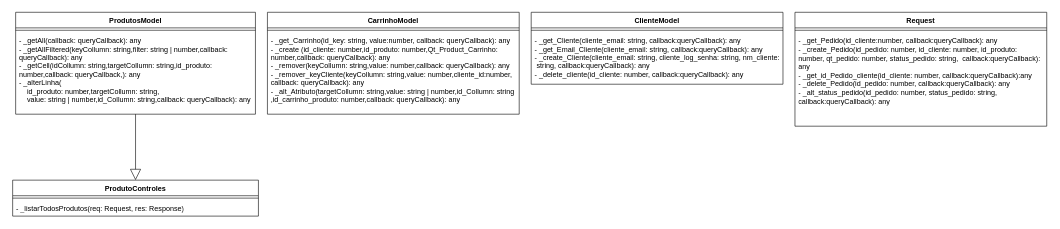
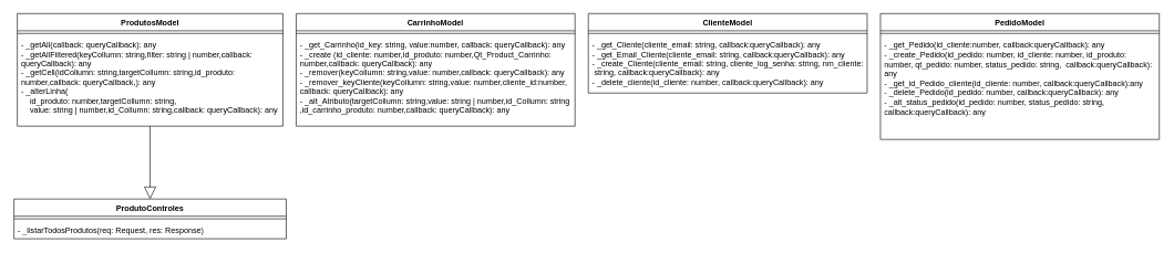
  <mxCell id="0" />
  <mxCell id="1" parent="0" />
  <mxCell id="2" value="ProdutosModel" style="swimlane;fontStyle=1;align=center;verticalAlign=top;childLayout=stackLayout;horizontal=1;startSize=26;horizontalStack=0;resizeParent=1;resizeLast=0;collapsible=1;marginBottom=0;rounded=0;shadow=0;strokeWidth=1;" parent="1" vertex="1"><mxGeometry x="25" y="20" width="400" height="170" as="geometry"><mxRectangle x="130" y="380" width="160" height="26" as="alternateBounds" /></mxGeometry></mxCell>
  <mxCell id="3" value="" style="line;html=1;strokeWidth=1;align=left;verticalAlign=middle;spacingTop=-1;spacingLeft=3;spacingRight=3;rotatable=0;labelPosition=right;points=[];portConstraint=eastwest;" parent="2" vertex="1"><mxGeometry y="26" width="400" height="8" as="geometry" /></mxCell>
  <mxCell id="4" value="- _getAll(callback: queryCallback): any&#10;- _getAllFiltered(keyCollumn: string,filter: string | number,callback: &#10;queryCallback): any&#10;- _getCell(idCollumn: string,targetCollumn: string,id_produto: &#10;number,callback: queryCallback,): any&#10;- _alterLinha(&#10;    id_produto: number,targetCollumn: string,&#10;    value: string | number,id_Collumn: string,callback: queryCallback): any" style="text;align=left;verticalAlign=top;spacingLeft=4;spacingRight=4;overflow=hidden;rotatable=0;points=[[0,0.5],[1,0.5]];portConstraint=eastwest;fontStyle=0" parent="2" vertex="1"><mxGeometry y="34" width="400" height="136" as="geometry" /></mxCell>
  <mxCell id="5" value=" CarrinhoModel " style="swimlane;fontStyle=1;align=center;verticalAlign=top;childLayout=stackLayout;horizontal=1;startSize=26;horizontalStack=0;resizeParent=1;resizeLast=0;collapsible=1;marginBottom=0;rounded=0;shadow=0;strokeWidth=1;" parent="1" vertex="1"><mxGeometry x="445" y="20" width="420" height="170" as="geometry"><mxRectangle x="130" y="380" width="160" height="26" as="alternateBounds" /></mxGeometry></mxCell>
  <mxCell id="6" value="" style="line;html=1;strokeWidth=1;align=left;verticalAlign=middle;spacingTop=-1;spacingLeft=3;spacingRight=3;rotatable=0;labelPosition=right;points=[];portConstraint=eastwest;" parent="5" vertex="1"><mxGeometry y="26" width="420" height="8" as="geometry" /></mxCell>
  <mxCell id="7" value="- _get_Carrinho(id_key: string, value:number, callback: queryCallback): any&#10;- _create (id_cliente: number,id_produto: number,Qt_Product_Carrinho: &#10;number,callback: queryCallback): any&#10;- _remover(keyCollumn: string,value: number,callback: queryCallback): any&#10;- _remover_keyCliente(keyCollumn: string,value: number,cliente_id:number,&#10;callback: queryCallback): any&#10;- _alt_Atributo(targetCollumn: string,value: string | number,id_Collumn: string&#10;,id_carrinho_produto: number,callback: queryCallback): any" style="text;align=left;verticalAlign=top;spacingLeft=4;spacingRight=4;overflow=hidden;rotatable=0;points=[[0,0.5],[1,0.5]];portConstraint=eastwest;fontStyle=0" parent="5" vertex="1"><mxGeometry y="34" width="420" height="136" as="geometry" /></mxCell>
  <mxCell id="8" value="ClienteModel" style="swimlane;fontStyle=1;align=center;verticalAlign=top;childLayout=stackLayout;horizontal=1;startSize=26;horizontalStack=0;resizeParent=1;resizeLast=0;collapsible=1;marginBottom=0;rounded=0;shadow=0;strokeWidth=1;" parent="1" vertex="1"><mxGeometry x="885" y="20" width="420" height="120" as="geometry"><mxRectangle x="130" y="380" width="160" height="26" as="alternateBounds" /></mxGeometry></mxCell>
  <mxCell id="9" value="" style="line;html=1;strokeWidth=1;align=left;verticalAlign=middle;spacingTop=-1;spacingLeft=3;spacingRight=3;rotatable=0;labelPosition=right;points=[];portConstraint=eastwest;" parent="8" vertex="1"><mxGeometry y="26" width="420" height="8" as="geometry" /></mxCell>
  <mxCell id="10" value="- _get_Cliente(cliente_email: string, callback:queryCallback): any&#10;- _get_Email_Cliente(cliente_email: string, callback:queryCallback): any&#10;- _create_Cliente(cliente_email: string, cliente_log_senha: string, nm_cliente:&#10; string, callback:queryCallback): any&#10;- _delete_cliente(id_cliente: number, callback:queryCallback): any&#10;" style="text;align=left;verticalAlign=top;spacingLeft=4;spacingRight=4;overflow=hidden;rotatable=0;points=[[0,0.5],[1,0.5]];portConstraint=eastwest;fontStyle=0" parent="8" vertex="1"><mxGeometry y="34" width="420" height="86" as="geometry" /></mxCell>
- <mxCell id="11" value="Request" style="swimlane;fontStyle=1;align=center;verticalAlign=top;childLayout=stackLayout;horizontal=1;startSize=26;horizontalStack=0;resizeParent=1;resizeParentMax=0;resizeLast=0;collapsible=1;marginBottom=0;whiteSpace=wrap;html=1;" parent="1" vertex="1"><mxGeometry x="1325" y="20" width="420" height="190" as="geometry" /></mxCell>
+ <mxCell id="11" value="PedidoModel" style="swimlane;fontStyle=1;align=center;verticalAlign=top;childLayout=stackLayout;horizontal=1;startSize=26;horizontalStack=0;resizeParent=1;resizeParentMax=0;resizeLast=0;collapsible=1;marginBottom=0;whiteSpace=wrap;html=1;" parent="1" vertex="1"><mxGeometry x="1325" y="20" width="420" height="190" as="geometry" /></mxCell>
  <mxCell id="12" value="" style="line;strokeWidth=1;fillColor=none;align=left;verticalAlign=middle;spacingTop=-1;spacingLeft=3;spacingRight=3;rotatable=0;labelPosition=right;points=[];portConstraint=eastwest;strokeColor=inherit;" parent="11" vertex="1"><mxGeometry y="26" width="420" height="8" as="geometry" /></mxCell>
  <mxCell id="13" value="- _get_Pedido(id_cliente:number, callback:queryCallback): any&lt;div&gt;- _create_Pedido(id_pedido: number, id_cliente: number, id_produto: number, qt_pedido: number, status_pedido: string,&amp;nbsp; callback:queryCallback): any&lt;/div&gt;&lt;div&gt;- _get_id_Pedido_cliente(id_cliente: number, callback:queryCallback):any&lt;/div&gt;&lt;div&gt;- _delete_Pedido(id_pedido: number, callback:queryCallback): any&lt;/div&gt;&lt;div&gt;- _alt_status_pedido(id_pedido: number, status_pedido: string, callback:queryCallback): any&lt;/div&gt;" style="text;strokeColor=none;fillColor=none;align=left;verticalAlign=top;spacingLeft=4;spacingRight=4;overflow=hidden;rotatable=0;points=[[0,0.5],[1,0.5]];portConstraint=eastwest;whiteSpace=wrap;html=1;" parent="11" vertex="1"><mxGeometry y="34" width="420" height="156" as="geometry" /></mxCell>
  <mxCell id="14" value="ProdutoControles" style="swimlane;fontStyle=1;align=center;verticalAlign=top;childLayout=stackLayout;horizontal=1;startSize=26;horizontalStack=0;resizeParent=1;resizeParentMax=0;resizeLast=0;collapsible=1;marginBottom=0;whiteSpace=wrap;html=1;" vertex="1" parent="1"><mxGeometry x="20" y="300" width="410" height="60" as="geometry" /></mxCell>
  <mxCell id="15" value="" style="line;strokeWidth=1;fillColor=none;align=left;verticalAlign=middle;spacingTop=-1;spacingLeft=3;spacingRight=3;rotatable=0;labelPosition=right;points=[];portConstraint=eastwest;strokeColor=inherit;" vertex="1" parent="14"><mxGeometry y="26" width="410" height="8" as="geometry" /></mxCell>
  <mxCell id="16" value="- _listarTodosProdutos(req: Request, res: Response)" style="text;strokeColor=none;fillColor=none;align=left;verticalAlign=top;spacingLeft=4;spacingRight=4;overflow=hidden;rotatable=0;points=[[0,0.5],[1,0.5]];portConstraint=eastwest;whiteSpace=wrap;html=1;" vertex="1" parent="14"><mxGeometry y="34" width="410" height="26" as="geometry" /></mxCell>
  <mxCell id="17" value="" style="endArrow=block;endSize=16;endFill=0;html=1;rounded=0;entryX=0.5;entryY=0;entryDx=0;entryDy=0;" edge="1" parent="1" target="14"><mxGeometry width="160" relative="1" as="geometry"><mxPoint x="225" y="190" as="sourcePoint" /><mxPoint x="595" y="380" as="targetPoint" /></mxGeometry></mxCell>
